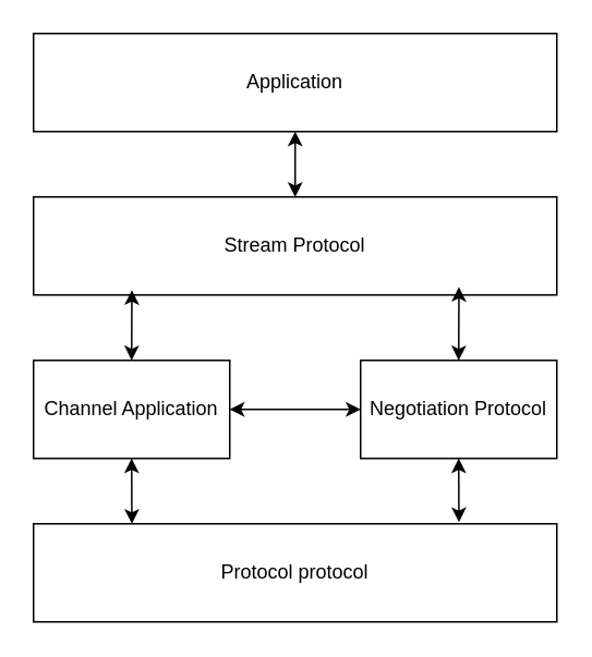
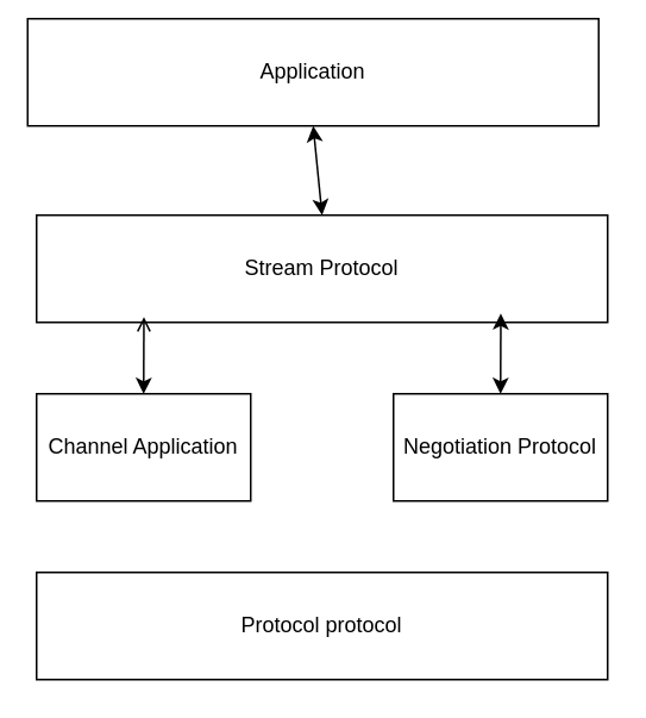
  <mxCell id="0" />
  <mxCell id="1" parent="0" />
- <mxCell id="2" value="&lt;div&gt;Application&lt;/div&gt;" style="rounded=0;whiteSpace=wrap;html=1;" vertex="1" parent="1"><mxGeometry x="20" y="20" width="320" height="60" as="geometry" /></mxCell>
+ <mxCell id="2" value="&lt;div&gt;Application&lt;/div&gt;" style="rounded=0;whiteSpace=wrap;html=1;" vertex="1" parent="1"><mxGeometry x="15" y="10" width="320" height="60" as="geometry" /></mxCell>
  <mxCell id="3" value="Stream Protocol" style="rounded=0;whiteSpace=wrap;html=1;" vertex="1" parent="1"><mxGeometry x="20" y="120" width="320" height="60" as="geometry" /></mxCell>
  <mxCell id="4" value="Channel Application" style="rounded=0;whiteSpace=wrap;html=1;" vertex="1" parent="1"><mxGeometry x="20" y="220" width="120" height="60" as="geometry" /></mxCell>
  <mxCell id="5" value="Negotiation Protocol" style="rounded=0;whiteSpace=wrap;html=1;" vertex="1" parent="1"><mxGeometry x="220" y="220" width="120" height="60" as="geometry" /></mxCell>
  <mxCell id="6" value="Protocol protocol" style="rounded=0;whiteSpace=wrap;html=1;" vertex="1" parent="1"><mxGeometry x="20" y="320" width="320" height="60" as="geometry" /></mxCell>
- <mxCell id="7" value="" style="endArrow=classic;startArrow=classic;html=1;rounded=0;exitX=0.188;exitY=0;exitDx=0;exitDy=0;exitPerimeter=0;entryX=0.5;entryY=1;entryDx=0;entryDy=0;" edge="1" parent="1" source="6" target="4"><mxGeometry width="50" height="50" relative="1" as="geometry"><mxPoint x="180" y="350" as="sourcePoint" /><mxPoint x="230" y="300" as="targetPoint" /></mxGeometry></mxCell>
- <mxCell id="8" value="" style="endArrow=classic;startArrow=classic;html=1;rounded=0;exitX=0.813;exitY=-0.017;exitDx=0;exitDy=0;exitPerimeter=0;entryX=0.5;entryY=1;entryDx=0;entryDy=0;" edge="1" parent="1" source="6" target="5"><mxGeometry width="50" height="50" relative="1" as="geometry"><mxPoint x="290" y="350" as="sourcePoint" /><mxPoint x="290" y="310" as="targetPoint" /></mxGeometry></mxCell>
- <mxCell id="9" value="" style="endArrow=classic;startArrow=classic;html=1;rounded=0;exitX=1;exitY=0.5;exitDx=0;exitDy=0;entryX=0;entryY=0.5;entryDx=0;entryDy=0;" edge="1" parent="1" source="4" target="5"><mxGeometry width="50" height="50" relative="1" as="geometry"><mxPoint x="180" y="350" as="sourcePoint" /><mxPoint x="230" y="300" as="targetPoint" /></mxGeometry></mxCell>
- <mxCell id="10" value="" style="endArrow=classic;startArrow=classic;html=1;rounded=0;exitX=0.5;exitY=0;exitDx=0;exitDy=0;entryX=0.188;entryY=0.95;entryDx=0;entryDy=0;entryPerimeter=0;" edge="1" parent="1" source="4" target="3"><mxGeometry width="50" height="50" relative="1" as="geometry"><mxPoint x="180" y="350" as="sourcePoint" /><mxPoint x="230" y="300" as="targetPoint" /></mxGeometry></mxCell>
+ <mxCell id="10" value="" style="endArrow=open;startArrow=classic;html=1;rounded=0;exitX=0.5;exitY=0;exitDx=0;exitDy=0;entryX=0.188;entryY=0.95;entryDx=0;entryDy=0;entryPerimeter=0;" edge="1" parent="1" source="4" target="3"><mxGeometry width="50" height="50" relative="1" as="geometry"><mxPoint x="180" y="350" as="sourcePoint" /><mxPoint x="230" y="300" as="targetPoint" /></mxGeometry></mxCell>
  <mxCell id="11" value="" style="endArrow=classic;startArrow=classic;html=1;rounded=0;exitX=0.5;exitY=0;exitDx=0;exitDy=0;entryX=0.813;entryY=0.917;entryDx=0;entryDy=0;entryPerimeter=0;" edge="1" parent="1" source="5" target="3"><mxGeometry width="50" height="50" relative="1" as="geometry"><mxPoint x="180" y="350" as="sourcePoint" /><mxPoint x="230" y="300" as="targetPoint" /></mxGeometry></mxCell>
  <mxCell id="12" value="" style="endArrow=classic;startArrow=classic;html=1;rounded=0;exitX=0.5;exitY=0;exitDx=0;exitDy=0;entryX=0.5;entryY=1;entryDx=0;entryDy=0;" edge="1" parent="1" source="3" target="2"><mxGeometry width="50" height="50" relative="1" as="geometry"><mxPoint x="180" y="350" as="sourcePoint" /><mxPoint x="230" y="300" as="targetPoint" /></mxGeometry></mxCell>
